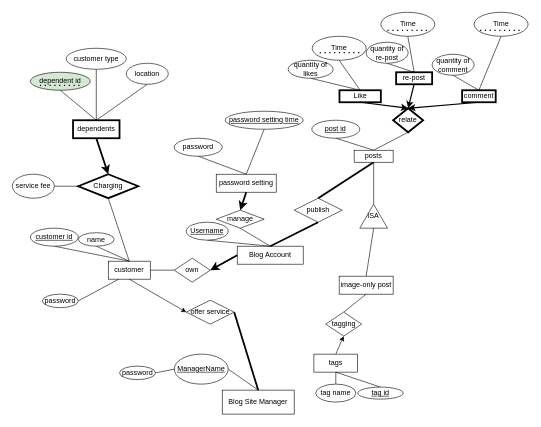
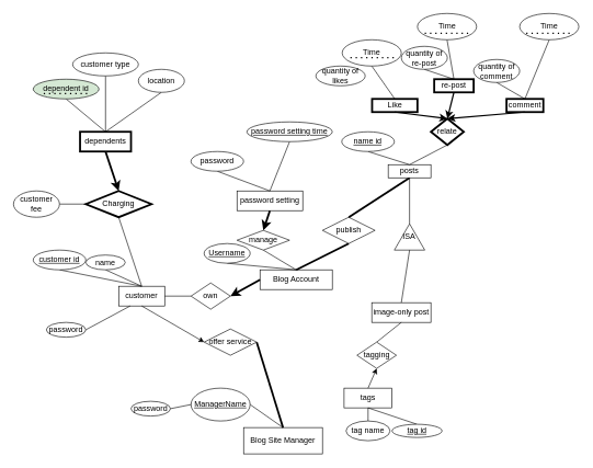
  <mxCell id="0" />
  <mxCell id="1" parent="0" />
  <mxCell id="2" value="Blog Site Manager" style="rounded=0;whiteSpace=wrap;html=1;" parent="1" vertex="1"><mxGeometry x="370" y="650" width="120" height="40" as="geometry" /></mxCell>
  <mxCell id="3" value="Blog Account" style="rounded=0;whiteSpace=wrap;html=1;" parent="1" vertex="1"><mxGeometry x="395" y="410" width="110" height="30" as="geometry" /></mxCell>
  <mxCell id="4" value="" style="endArrow=none;html=1;exitX=0.5;exitY=0;exitDx=0;exitDy=0;entryX=0.5;entryY=1;entryDx=0;entryDy=0;" parent="1" source="3" target="6" edge="1"><mxGeometry width="50" height="50" relative="1" as="geometry"><mxPoint x="420" y="410" as="sourcePoint" /><mxPoint x="380" y="390" as="targetPoint" /></mxGeometry></mxCell>
  <mxCell id="5" value="" style="endArrow=none;html=1;entryX=0.5;entryY=1;entryDx=0;entryDy=0;" parent="1" target="8" edge="1"><mxGeometry width="50" height="50" relative="1" as="geometry"><mxPoint x="450" y="410" as="sourcePoint" /><mxPoint x="410" y="370" as="targetPoint" /></mxGeometry></mxCell>
  <mxCell id="6" value="&lt;u&gt;Username&lt;/u&gt;" style="ellipse;whiteSpace=wrap;html=1;" parent="1" vertex="1"><mxGeometry x="310" y="370" width="70" height="30" as="geometry" /></mxCell>
  <mxCell id="7" value="password setting" style="rounded=0;whiteSpace=wrap;html=1;" parent="1" vertex="1"><mxGeometry x="360" y="290" width="100" height="30" as="geometry" /></mxCell>
  <mxCell id="8" value="manage" style="rhombus;whiteSpace=wrap;html=1;" parent="1" vertex="1"><mxGeometry x="360" y="350" width="80" height="30" as="geometry" /></mxCell>
  <mxCell id="9" value="" style="endArrow=none;html=1;exitX=0.5;exitY=0;exitDx=0;exitDy=0;entryX=0.5;entryY=1;entryDx=0;entryDy=0;" parent="1" source="7" target="10" edge="1"><mxGeometry width="50" height="50" relative="1" as="geometry"><mxPoint x="370" y="270" as="sourcePoint" /><mxPoint x="360" y="290" as="targetPoint" /></mxGeometry></mxCell>
  <mxCell id="10" value="password" style="ellipse;whiteSpace=wrap;html=1;" parent="1" vertex="1"><mxGeometry x="290" y="230" width="80" height="30" as="geometry" /></mxCell>
  <mxCell id="11" value="" style="endArrow=none;html=1;entryX=0.5;entryY=1;entryDx=0;entryDy=0;exitX=0.5;exitY=0;exitDx=0;exitDy=0;" parent="1" source="7" target="12" edge="1"><mxGeometry width="50" height="50" relative="1" as="geometry"><mxPoint x="410" y="290" as="sourcePoint" /><mxPoint x="400" y="260" as="targetPoint" /></mxGeometry></mxCell>
  <mxCell id="12" value="&lt;u&gt;password setting time&lt;/u&gt;" style="ellipse;whiteSpace=wrap;html=1;" parent="1" vertex="1"><mxGeometry x="375" y="185" width="130" height="30" as="geometry" /></mxCell>
  <mxCell id="13" value="" style="endArrow=none;html=1;entryX=0.5;entryY=1;entryDx=0;entryDy=0;strokeWidth=3;" parent="1" target="14" edge="1"><mxGeometry width="50" height="50" relative="1" as="geometry"><mxPoint x="450" y="410" as="sourcePoint" /><mxPoint x="550" y="300" as="targetPoint" /></mxGeometry></mxCell>
  <mxCell id="14" value="publish" style="rhombus;whiteSpace=wrap;html=1;" parent="1" vertex="1"><mxGeometry x="490" y="330" width="80" height="40" as="geometry" /></mxCell>
  <mxCell id="15" value="" style="endArrow=none;html=1;exitX=0.5;exitY=0;exitDx=0;exitDy=0;entryX=0.5;entryY=1;entryDx=0;entryDy=0;strokeWidth=3;" parent="1" source="14" target="16" edge="1"><mxGeometry width="50" height="50" relative="1" as="geometry"><mxPoint x="530" y="260" as="sourcePoint" /><mxPoint x="530" y="280" as="targetPoint" /></mxGeometry></mxCell>
  <mxCell id="16" value="posts&lt;br&gt;" style="rounded=0;whiteSpace=wrap;html=1;" parent="1" vertex="1"><mxGeometry x="590" y="250" width="65" height="20" as="geometry" /></mxCell>
  <mxCell id="17" value="" style="endArrow=none;html=1;entryX=0.5;entryY=1;entryDx=0;entryDy=0;exitX=1;exitY=0.5;exitDx=0;exitDy=0;" parent="1" source="18" target="16" edge="1"><mxGeometry width="50" height="50" relative="1" as="geometry"><mxPoint x="623" y="340" as="sourcePoint" /><mxPoint x="650" y="270" as="targetPoint" /></mxGeometry></mxCell>
  <mxCell id="18" value="ISA" style="triangle;whiteSpace=wrap;html=1;direction=north;" parent="1" vertex="1"><mxGeometry x="599.38" y="340" width="46.25" height="40" as="geometry" /></mxCell>
  <mxCell id="19" value="" style="endArrow=none;html=1;entryX=0;entryY=0.5;entryDx=0;entryDy=0;exitX=0.5;exitY=0;exitDx=0;exitDy=0;" parent="1" source="20" target="18" edge="1"><mxGeometry width="50" height="50" relative="1" as="geometry"><mxPoint x="600" y="430" as="sourcePoint" /><mxPoint x="650" y="380" as="targetPoint" /></mxGeometry></mxCell>
  <mxCell id="20" value="image-only post" style="rounded=0;whiteSpace=wrap;html=1;" parent="1" vertex="1"><mxGeometry x="565" y="460" width="90" height="30" as="geometry" /></mxCell>
  <mxCell id="21" value="" style="endArrow=none;html=1;exitX=0.5;exitY=0;exitDx=0;exitDy=0;entryX=0.5;entryY=1;entryDx=0;entryDy=0;" parent="1" source="16" target="22" edge="1"><mxGeometry width="50" height="50" relative="1" as="geometry"><mxPoint x="590" y="250" as="sourcePoint" /><mxPoint x="600" y="220" as="targetPoint" /></mxGeometry></mxCell>
- <mxCell id="22" value="&lt;u&gt;post id&lt;/u&gt;" style="ellipse;whiteSpace=wrap;html=1;" parent="1" vertex="1"><mxGeometry x="519.38" y="200" width="80" height="30" as="geometry" /></mxCell>
+ <mxCell id="22" value="&lt;u&gt;name id&lt;/u&gt;" style="ellipse;whiteSpace=wrap;html=1;" parent="1" vertex="1"><mxGeometry x="519.38" y="200" width="80" height="30" as="geometry" /></mxCell>
  <mxCell id="23" value="" style="endArrow=none;html=1;exitX=0.5;exitY=0;exitDx=0;exitDy=0;entryX=0.5;entryY=1;entryDx=0;entryDy=0;" parent="1" source="16" target="24" edge="1"><mxGeometry width="50" height="50" relative="1" as="geometry"><mxPoint x="600" y="250" as="sourcePoint" /><mxPoint x="670" y="210" as="targetPoint" /></mxGeometry></mxCell>
  <mxCell id="24" value="relate" style="rhombus;whiteSpace=wrap;html=1;strokeWidth=3;" parent="1" vertex="1"><mxGeometry x="655" y="180" width="50" height="40" as="geometry" /></mxCell>
  <mxCell id="25" value="Like" style="rounded=0;whiteSpace=wrap;html=1;strokeWidth=3;" parent="1" vertex="1"><mxGeometry x="565.5" y="150" width="69" height="20" as="geometry" /></mxCell>
  <mxCell id="26" value="" style="endArrow=none;html=1;exitX=0.5;exitY=0;exitDx=0;exitDy=0;" parent="1" source="27" edge="1"><mxGeometry width="50" height="50" relative="1" as="geometry"><mxPoint x="670" y="180" as="sourcePoint" /><mxPoint x="671" y="120" as="targetPoint" /></mxGeometry></mxCell>
  <mxCell id="27" value="re-post" style="rounded=0;whiteSpace=wrap;html=1;strokeWidth=3;" parent="1" vertex="1"><mxGeometry x="660" y="120" width="60" height="20" as="geometry" /></mxCell>
  <mxCell id="28" value="comment" style="rounded=0;whiteSpace=wrap;html=1;strokeWidth=3;" parent="1" vertex="1"><mxGeometry x="770" y="150" width="56" height="20" as="geometry" /></mxCell>
- <mxCell id="29" value="" style="endArrow=none;html=1;exitX=0.5;exitY=0;exitDx=0;exitDy=0;entryX=0.5;entryY=1;entryDx=0;entryDy=0;" parent="1" source="25" target="31" edge="1"><mxGeometry width="50" height="50" relative="1" as="geometry"><mxPoint x="570" y="150" as="sourcePoint" /><mxPoint x="570" y="130" as="targetPoint" /></mxGeometry></mxCell>
  <mxCell id="30" value="" style="endArrow=none;html=1;exitX=0.5;exitY=0;exitDx=0;exitDy=0;entryX=0.5;entryY=1;entryDx=0;entryDy=0;" parent="1" source="25" target="32" edge="1"><mxGeometry width="50" height="50" relative="1" as="geometry"><mxPoint x="580" y="150" as="sourcePoint" /><mxPoint x="590" y="120" as="targetPoint" /></mxGeometry></mxCell>
  <mxCell id="31" value="quantity of likes" style="ellipse;whiteSpace=wrap;html=1;" parent="1" vertex="1"><mxGeometry x="480" y="100" width="75" height="30" as="geometry" /></mxCell>
  <mxCell id="32" value="Time" style="ellipse;whiteSpace=wrap;html=1;" parent="1" vertex="1"><mxGeometry x="520" y="60" width="90" height="40" as="geometry" /></mxCell>
  <mxCell id="33" value="" style="endArrow=none;html=1;exitX=0.5;exitY=0;exitDx=0;exitDy=0;entryX=0.5;entryY=1;entryDx=0;entryDy=0;" parent="1" source="27" target="34" edge="1"><mxGeometry width="50" height="50" relative="1" as="geometry"><mxPoint x="660" y="120" as="sourcePoint" /><mxPoint x="670" y="90" as="targetPoint" /></mxGeometry></mxCell>
  <mxCell id="34" value="quantity of re-post" style="ellipse;whiteSpace=wrap;html=1;" parent="1" vertex="1"><mxGeometry x="610" y="70" width="70" height="35" as="geometry" /></mxCell>
  <mxCell id="35" value="" style="endArrow=none;html=1;exitX=0.5;exitY=0;exitDx=0;exitDy=0;entryX=0.5;entryY=1;entryDx=0;entryDy=0;" parent="1" source="27" target="77" edge="1"><mxGeometry width="50" height="50" relative="1" as="geometry"><mxPoint x="700" y="100" as="sourcePoint" /><mxPoint x="680" y="60" as="targetPoint" /></mxGeometry></mxCell>
  <mxCell id="36" value="" style="endArrow=none;html=1;exitX=0.5;exitY=0;exitDx=0;exitDy=0;entryX=0.5;entryY=1;entryDx=0;entryDy=0;" parent="1" source="28" target="37" edge="1"><mxGeometry width="50" height="50" relative="1" as="geometry"><mxPoint x="800" y="140" as="sourcePoint" /><mxPoint x="780" y="110" as="targetPoint" /></mxGeometry></mxCell>
  <mxCell id="37" value="quantity of comment" style="ellipse;whiteSpace=wrap;html=1;" parent="1" vertex="1"><mxGeometry x="720" y="90" width="70" height="35" as="geometry" /></mxCell>
  <mxCell id="38" value="" style="endArrow=none;html=1;exitX=0.5;exitY=0;exitDx=0;exitDy=0;entryX=0.5;entryY=1;entryDx=0;entryDy=0;" parent="1" source="28" target="79" edge="1"><mxGeometry width="50" height="50" relative="1" as="geometry"><mxPoint x="800" y="140" as="sourcePoint" /><mxPoint x="827.815" y="70" as="targetPoint" /></mxGeometry></mxCell>
  <mxCell id="39" value="customer" style="rounded=0;whiteSpace=wrap;html=1;" parent="1" vertex="1"><mxGeometry x="180" y="435" width="70" height="30" as="geometry" /></mxCell>
  <mxCell id="40" value="" style="endArrow=none;html=1;exitX=0.5;exitY=0;exitDx=0;exitDy=0;entryX=1;entryY=0.5;entryDx=0;entryDy=0;strokeWidth=3;" parent="1" source="2" target="41" edge="1"><mxGeometry width="50" height="50" relative="1" as="geometry"><mxPoint x="260" y="580" as="sourcePoint" /><mxPoint x="360" y="520" as="targetPoint" /></mxGeometry></mxCell>
  <mxCell id="41" value="offer service" style="rhombus;whiteSpace=wrap;html=1;" parent="1" vertex="1"><mxGeometry x="310" y="500" width="80" height="40" as="geometry" /></mxCell>
  <mxCell id="42" value="" style="endArrow=none;html=1;exitX=1;exitY=0.5;exitDx=0;exitDy=0;entryX=0;entryY=0.5;entryDx=0;entryDy=0;strokeWidth=1;" parent="1" source="39" target="43" edge="1"><mxGeometry width="50" height="50" relative="1" as="geometry"><mxPoint x="250" y="500" as="sourcePoint" /><mxPoint x="290" y="460" as="targetPoint" /></mxGeometry></mxCell>
  <mxCell id="43" value="own" style="rhombus;whiteSpace=wrap;html=1;" parent="1" vertex="1"><mxGeometry x="290" y="430" width="60" height="40" as="geometry" /></mxCell>
  <mxCell id="44" value="" style="endArrow=none;html=1;exitX=0.5;exitY=0;exitDx=0;exitDy=0;entryX=0.5;entryY=1;entryDx=0;entryDy=0;" parent="1" source="39" target="45" edge="1"><mxGeometry width="50" height="50" relative="1" as="geometry"><mxPoint x="190" y="430" as="sourcePoint" /><mxPoint x="170" y="410" as="targetPoint" /></mxGeometry></mxCell>
  <mxCell id="45" value="&lt;u&gt;customer id&lt;/u&gt;" style="ellipse;whiteSpace=wrap;html=1;" parent="1" vertex="1"><mxGeometry x="50" y="380" width="80" height="30" as="geometry" /></mxCell>
  <mxCell id="46" value="" style="endArrow=none;html=1;entryX=0.5;entryY=0;entryDx=0;entryDy=0;exitX=0.5;exitY=1;exitDx=0;exitDy=0;" parent="1" source="47" target="39" edge="1"><mxGeometry width="50" height="50" relative="1" as="geometry"><mxPoint x="130" y="360" as="sourcePoint" /><mxPoint x="150" y="410" as="targetPoint" /></mxGeometry></mxCell>
  <mxCell id="47" value="name" style="ellipse;whiteSpace=wrap;html=1;" parent="1" vertex="1"><mxGeometry x="130" y="387.5" width="60" height="22.5" as="geometry" /></mxCell>
  <mxCell id="48" value="Charging" style="rhombus;whiteSpace=wrap;html=1;strokeWidth=3;" parent="1" vertex="1"><mxGeometry x="130" y="290" width="100" height="40" as="geometry" /></mxCell>
  <mxCell id="49" value="" style="endArrow=classic;html=1;entryX=0.5;entryY=0;entryDx=0;entryDy=0;strokeWidth=3;exitX=0.5;exitY=1;exitDx=0;exitDy=0;" parent="1" source="50" target="48" edge="1"><mxGeometry width="50" height="50" relative="1" as="geometry"><mxPoint x="150" y="190" as="sourcePoint" /><mxPoint x="170" y="190" as="targetPoint" /></mxGeometry></mxCell>
  <mxCell id="50" value="dependents" style="rounded=0;whiteSpace=wrap;html=1;strokeWidth=3;" parent="1" vertex="1"><mxGeometry x="121.25" y="200" width="77.5" height="30" as="geometry" /></mxCell>
  <mxCell id="51" value="" style="endArrow=none;html=1;strokeWidth=1;exitX=0.5;exitY=0;exitDx=0;exitDy=0;entryX=0.5;entryY=1;entryDx=0;entryDy=0;" parent="1" source="50" target="52" edge="1"><mxGeometry width="50" height="50" relative="1" as="geometry"><mxPoint x="120" y="160" as="sourcePoint" /><mxPoint x="140" y="110" as="targetPoint" /></mxGeometry></mxCell>
  <mxCell id="52" value="location" style="ellipse;whiteSpace=wrap;html=1;strokeWidth=1;" parent="1" vertex="1"><mxGeometry x="210" y="105" width="70" height="35" as="geometry" /></mxCell>
  <mxCell id="53" value="" style="endArrow=none;html=1;strokeWidth=1;entryX=0.5;entryY=1;entryDx=0;entryDy=0;exitX=0.5;exitY=0;exitDx=0;exitDy=0;" parent="1" source="54" target="20" edge="1"><mxGeometry width="50" height="50" relative="1" as="geometry"><mxPoint x="600" y="530" as="sourcePoint" /><mxPoint x="630" y="490" as="targetPoint" /></mxGeometry></mxCell>
  <mxCell id="54" value="tagging" style="rhombus;whiteSpace=wrap;html=1;strokeWidth=1;" parent="1" vertex="1"><mxGeometry x="542.5" y="520" width="60" height="40" as="geometry" /></mxCell>
  <mxCell id="55" value="tags" style="rounded=0;whiteSpace=wrap;html=1;strokeWidth=1;" parent="1" vertex="1"><mxGeometry x="522.88" y="590" width="73" height="30" as="geometry" /></mxCell>
  <mxCell id="56" value="" style="endArrow=none;html=1;strokeWidth=1;entryX=0.5;entryY=1;entryDx=0;entryDy=0;exitX=0.5;exitY=0;exitDx=0;exitDy=0;" parent="1" source="57" target="55" edge="1"><mxGeometry width="50" height="50" relative="1" as="geometry"><mxPoint x="550" y="650" as="sourcePoint" /><mxPoint x="570" y="620" as="targetPoint" /></mxGeometry></mxCell>
  <mxCell id="57" value="tag name" style="ellipse;whiteSpace=wrap;html=1;strokeWidth=1;" parent="1" vertex="1"><mxGeometry x="525.88" y="640" width="67" height="30" as="geometry" /></mxCell>
  <mxCell id="58" value="" style="endArrow=classic;html=1;strokeWidth=3;exitX=0.5;exitY=1;exitDx=0;exitDy=0;entryX=0.5;entryY=0;entryDx=0;entryDy=0;" parent="1" source="7" target="8" edge="1"><mxGeometry width="50" height="50" relative="1" as="geometry"><mxPoint x="270" y="360" as="sourcePoint" /><mxPoint x="320" y="310" as="targetPoint" /></mxGeometry></mxCell>
  <mxCell id="59" value="" style="endArrow=classic;html=1;strokeWidth=2;exitX=0.5;exitY=1;exitDx=0;exitDy=0;entryX=0.5;entryY=0;entryDx=0;entryDy=0;endSize=6;" parent="1" source="25" target="24" edge="1"><mxGeometry width="50" height="50" relative="1" as="geometry"><mxPoint x="810" y="450" as="sourcePoint" /><mxPoint x="860" y="400" as="targetPoint" /></mxGeometry></mxCell>
  <mxCell id="60" value="" style="endArrow=classic;html=1;strokeWidth=2;exitX=0.5;exitY=1;exitDx=0;exitDy=0;entryX=0.5;entryY=0;entryDx=0;entryDy=0;" parent="1" source="27" target="24" edge="1"><mxGeometry width="50" height="50" relative="1" as="geometry"><mxPoint x="690" y="350" as="sourcePoint" /><mxPoint x="740" y="300" as="targetPoint" /></mxGeometry></mxCell>
  <mxCell id="61" value="" style="endArrow=classic;html=1;strokeWidth=2;exitX=0.5;exitY=1;exitDx=0;exitDy=0;entryX=0.5;entryY=0;entryDx=0;entryDy=0;" parent="1" source="28" target="24" edge="1"><mxGeometry width="50" height="50" relative="1" as="geometry"><mxPoint x="800" y="340" as="sourcePoint" /><mxPoint x="850" y="290" as="targetPoint" /></mxGeometry></mxCell>
  <mxCell id="62" value="" style="endArrow=none;html=1;strokeWidth=1;entryX=0.5;entryY=1;entryDx=0;entryDy=0;exitX=0.5;exitY=0;exitDx=0;exitDy=0;" parent="1" source="63" target="55" edge="1"><mxGeometry width="50" height="50" relative="1" as="geometry"><mxPoint x="620" y="650" as="sourcePoint" /><mxPoint x="730" y="650" as="targetPoint" /></mxGeometry></mxCell>
  <mxCell id="63" value="&lt;u&gt;tag id&lt;/u&gt;" style="ellipse;whiteSpace=wrap;html=1;strokeWidth=1;" parent="1" vertex="1"><mxGeometry x="595.88" y="645" width="76" height="20" as="geometry" /></mxCell>
  <mxCell id="64" value="" style="endArrow=classic;html=1;strokeWidth=1;exitX=0.5;exitY=0;exitDx=0;exitDy=0;entryX=0.5;entryY=1;entryDx=0;entryDy=0;" parent="1" source="55" target="54" edge="1"><mxGeometry width="50" height="50" relative="1" as="geometry"><mxPoint x="760" y="580" as="sourcePoint" /><mxPoint x="810" y="530" as="targetPoint" /></mxGeometry></mxCell>
  <mxCell id="65" value="" style="endArrow=none;html=1;strokeWidth=1;exitX=0.5;exitY=0;exitDx=0;exitDy=0;entryX=0.5;entryY=1;entryDx=0;entryDy=0;" parent="1" source="50" target="66" edge="1"><mxGeometry width="50" height="50" relative="1" as="geometry"><mxPoint x="30" y="300" as="sourcePoint" /><mxPoint x="70" y="260" as="targetPoint" /></mxGeometry></mxCell>
  <mxCell id="66" value="customer type" style="ellipse;whiteSpace=wrap;html=1;strokeWidth=1;" parent="1" vertex="1"><mxGeometry y="80" width="100" height="35" as="geometry" x="110" /></mxCell>
  <mxCell id="67" value="" style="endArrow=none;html=1;strokeWidth=1;exitX=0.5;exitY=0;exitDx=0;exitDy=0;entryX=0.5;entryY=1;entryDx=0;entryDy=0;" parent="1" source="50" target="68" edge="1"><mxGeometry width="50" height="50" relative="1" as="geometry"><mxPoint x="120" y="160" as="sourcePoint" /><mxPoint x="120" y="120" as="targetPoint" /></mxGeometry></mxCell>
  <mxCell id="68" value="dependent id" style="ellipse;whiteSpace=wrap;html=1;strokeWidth=1;fillColor=#d5e8d4;" parent="1" vertex="1"><mxGeometry x="50" y="120" width="100" height="30" as="geometry" /></mxCell>
  <mxCell id="69" value="" style="endArrow=none;dashed=1;html=1;dashPattern=1 3;strokeWidth=2;" parent="1" edge="1"><mxGeometry width="50" height="50" relative="1" as="geometry"><mxPoint x="66" y="142" as="sourcePoint" /><mxPoint x="136" y="142" as="targetPoint" /></mxGeometry></mxCell>
  <mxCell id="70" value="" style="endArrow=none;html=1;strokeWidth=1;entryX=0.5;entryY=1;entryDx=0;entryDy=0;exitX=0.5;exitY=0;exitDx=0;exitDy=0;" parent="1" source="39" target="48" edge="1"><mxGeometry width="50" height="50" relative="1" as="geometry"><mxPoint x="180" y="390" as="sourcePoint" /><mxPoint x="230" y="340" as="targetPoint" /></mxGeometry></mxCell>
  <mxCell id="71" value="" style="endArrow=none;html=1;strokeWidth=1;entryX=0;entryY=0.5;entryDx=0;entryDy=0;exitX=1;exitY=0.5;exitDx=0;exitDy=0;" parent="1" source="72" target="48" edge="1"><mxGeometry width="50" height="50" relative="1" as="geometry"><mxPoint x="80" y="310" as="sourcePoint" /><mxPoint x="100" y="280" as="targetPoint" /></mxGeometry></mxCell>
- <mxCell id="72" value="service fee" style="ellipse;whiteSpace=wrap;html=1;strokeWidth=1;" parent="1" vertex="1"><mxGeometry x="20" y="290" width="70" height="40" as="geometry" /></mxCell>
+ <mxCell id="72" value="customer fee" style="ellipse;whiteSpace=wrap;html=1;strokeWidth=1;" parent="1" vertex="1"><mxGeometry x="20" y="290" width="70" height="40" as="geometry" /></mxCell>
  <mxCell id="73" value="" style="endArrow=classic;html=1;strokeWidth=1;exitX=0.5;exitY=1;exitDx=0;exitDy=0;entryX=0;entryY=0.5;entryDx=0;entryDy=0;" parent="1" source="39" target="41" edge="1"><mxGeometry width="50" height="50" relative="1" as="geometry"><mxPoint x="500" y="470" as="sourcePoint" /><mxPoint x="550" y="420" as="targetPoint" /></mxGeometry></mxCell>
  <mxCell id="74" value="" style="endArrow=none;html=1;entryX=0.5;entryY=0;entryDx=0;entryDy=0;exitX=1;exitY=0.5;exitDx=0;exitDy=0;" parent="1" source="75" target="2" edge="1"><mxGeometry width="50" height="50" relative="1" as="geometry"><mxPoint x="270" y="740" as="sourcePoint" /><mxPoint x="320" y="690" as="targetPoint" /></mxGeometry></mxCell>
  <mxCell id="75" value="&lt;u&gt;ManagerName&lt;/u&gt;" style="ellipse;whiteSpace=wrap;html=1;" parent="1" vertex="1"><mxGeometry x="290" y="590" width="90" height="50" as="geometry" /></mxCell>
  <mxCell id="76" value="" style="endArrow=none;dashed=1;html=1;dashPattern=1 3;strokeWidth=2;" parent="1" edge="1"><mxGeometry width="50" height="50" relative="1" as="geometry"><mxPoint x="532.5" y="87.3" as="sourcePoint" /><mxPoint x="602.5" y="87.3" as="targetPoint" /></mxGeometry></mxCell>
  <mxCell id="77" value="Time" style="ellipse;whiteSpace=wrap;html=1;" parent="1" vertex="1"><mxGeometry x="634.5" y="20" width="90" height="40" as="geometry" /></mxCell>
  <mxCell id="78" value="" style="endArrow=none;dashed=1;html=1;dashPattern=1 3;strokeWidth=2;" parent="1" edge="1"><mxGeometry width="50" height="50" relative="1" as="geometry"><mxPoint x="645.63" y="50" as="sourcePoint" /><mxPoint x="715.63" y="50" as="targetPoint" /></mxGeometry></mxCell>
  <mxCell id="79" value="Time" style="ellipse;whiteSpace=wrap;html=1;" parent="1" vertex="1"><mxGeometry x="790" y="20" width="90" height="40" as="geometry" /></mxCell>
  <mxCell id="80" value="" style="endArrow=none;dashed=1;html=1;dashPattern=1 3;strokeWidth=2;" parent="1" edge="1"><mxGeometry width="50" height="50" relative="1" as="geometry"><mxPoint x="800" y="50" as="sourcePoint" /><mxPoint x="870" y="50" as="targetPoint" /></mxGeometry></mxCell>
  <mxCell id="81" value="" style="endArrow=classic;html=1;strokeWidth=3;exitX=0;exitY=0.5;exitDx=0;exitDy=0;entryX=1;entryY=0.5;entryDx=0;entryDy=0;" parent="1" source="3" target="43" edge="1"><mxGeometry width="50" height="50" relative="1" as="geometry"><mxPoint x="420" y="330" as="sourcePoint" /><mxPoint x="410" y="360" as="targetPoint" /></mxGeometry></mxCell>
  <mxCell id="82" value="password" style="ellipse;whiteSpace=wrap;html=1;" parent="1" vertex="1"><mxGeometry x="70" y="490" width="60" height="22.5" as="geometry" /></mxCell>
  <mxCell id="83" value="" style="endArrow=none;html=1;entryX=1;entryY=0.5;entryDx=0;entryDy=0;exitX=0.25;exitY=1;exitDx=0;exitDy=0;" parent="1" source="39" target="82" edge="1"><mxGeometry width="50" height="50" relative="1" as="geometry"><mxPoint x="180" y="470" as="sourcePoint" /><mxPoint x="100" y="420" as="targetPoint" /></mxGeometry></mxCell>
  <mxCell id="84" value="password" style="ellipse;whiteSpace=wrap;html=1;" parent="1" vertex="1"><mxGeometry x="198.75" y="610" width="60" height="22.5" as="geometry" /></mxCell>
  <mxCell id="85" value="" style="endArrow=none;html=1;entryX=1;entryY=0.5;entryDx=0;entryDy=0;exitX=0;exitY=0.5;exitDx=0;exitDy=0;" parent="1" source="75" target="84" edge="1"><mxGeometry width="50" height="50" relative="1" as="geometry"><mxPoint x="207.5" y="475" as="sourcePoint" /><mxPoint y="430" as="targetPoint" x="110" /></mxGeometry></mxCell>
